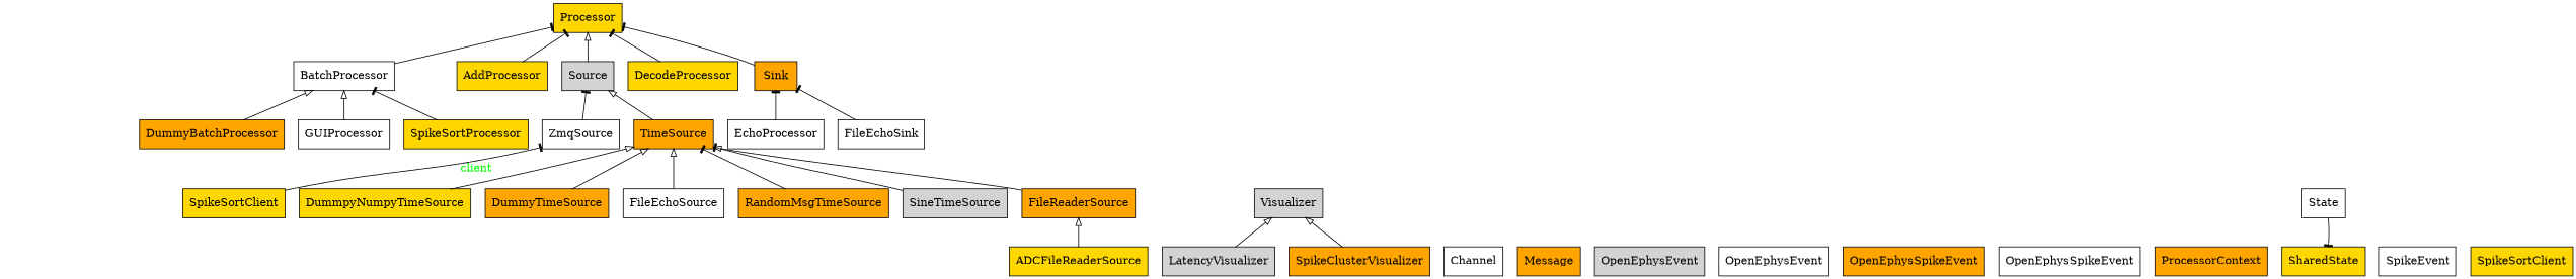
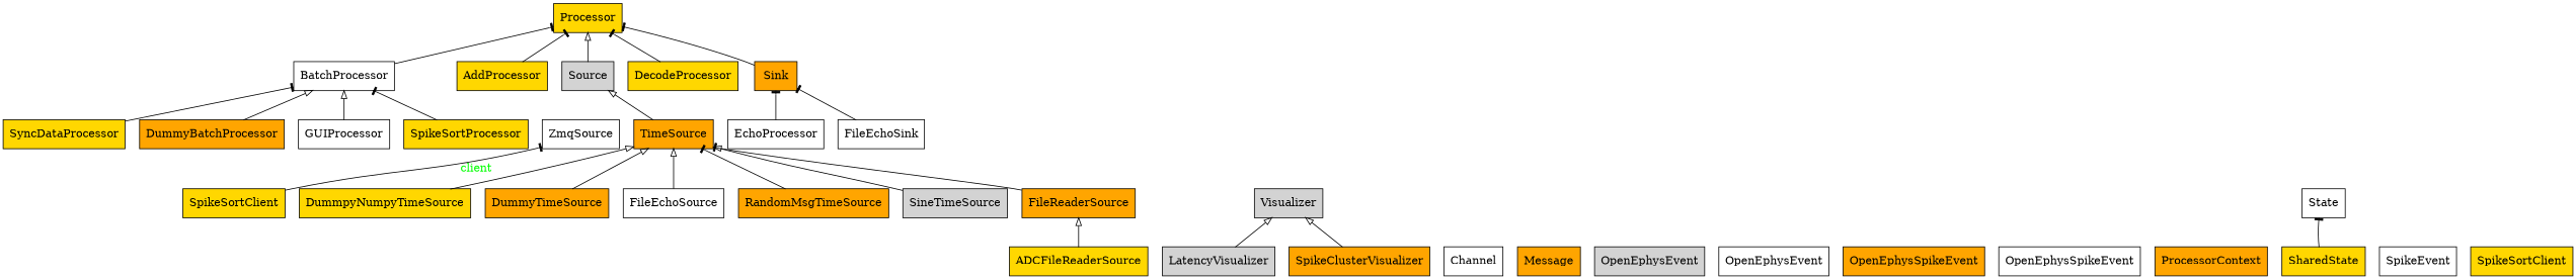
  digraph {
    rankdir=BT
    node [color=black fillcolor=white fontcolor=black shape=record style="solid,filled"]
    edge [arrowhead=tee arrowtail=none]
    n1 [fillcolor=gold label=ADCFileReaderSource]
    n2 [fillcolor=orange label=FileReaderSource]
    n3 [fillcolor=orange label=TimeSource]
    n4 [fillcolor=gold label=AddProcessor]
    n5 [fillcolor=gold label=Processor]
    n6 [fillcolor=lightgrey label=Visualizer]
    n7 [label=BatchProcessor]
    n8 [label=Channel]
    n9 [fillcolor=gold label=DecodeProcessor]
    n10 [fillcolor=gold label=DummpyNumpyTimeSource]
    n11 [fillcolor=lightgrey label=Source]
    n12 [fillcolor=orange label=DummyBatchProcessor]
    n13 [fillcolor=orange label=DummyTimeSource]
    n14 [label=EchoProcessor]
    n15 [fillcolor=orange label=Sink]
    n16 [label=FileEchoSink]
    n17 [label=FileEchoSource]
    n18 [label=GUIProcessor]
    n19 [fillcolor=lightgrey label=LatencyVisualizer]
    n20 [fillcolor=orange label=Message]
    n21 [fillcolor=lightgrey label=OpenEphysEvent]
    n22 [label=OpenEphysEvent]
    n23 [fillcolor=orange label=OpenEphysSpikeEvent]
    n24 [label=OpenEphysSpikeEvent]
    n25 [fillcolor=orange label=ProcessorContext]
    n26 [fillcolor=orange label=RandomMsgTimeSource]
    n27 [fillcolor=gold label=SharedState]
    n28 [label=State]
    n29 [fillcolor=lightgrey label=SineTimeSource]
    n30 [fillcolor=orange label=SpikeClusterVisualizer]
    n31 [label=SpikeEvent]
    n32 [fillcolor=gold label=SpikeSortClient]
    n33 [label=ZmqSource]
    n34 [fillcolor=gold label=SpikeSortClient]
    n35 [fillcolor=gold label=SpikeSortProcessor]
+   n36 [fillcolor=gold label=SyncDataProcessor]
    n1 -> n2 [arrowhead=onormal]
    n2 -> n3 [arrowhead=onormal]
    n3 -> n11 [arrowhead=onormal]
    n4 -> n5
    n7 -> n5
    n9 -> n5
    n10 -> n3 [arrowhead=onormal]
    n11 -> n5 [arrowhead=onormal]
    n12 -> n7 [arrowhead=onormal]
    n13 -> n3 [arrowhead=onormal]
    n14 -> n15
    n15 -> n5
    n16 -> n15
    n17 -> n3 [arrowhead=onormal]
    n18 -> n7 [arrowhead=onormal]
    n19 -> n6 [arrowhead=onormal]
    n26 -> n3
-   n28 -> n27
+   n27 -> n28
    n29 -> n3
    n30 -> n6 [arrowhead=onormal]
    n32 -> n33 [fontcolor=green label=client style=solid]
-   n33 -> n11
    n35 -> n7
+   n36 -> n7
  }
